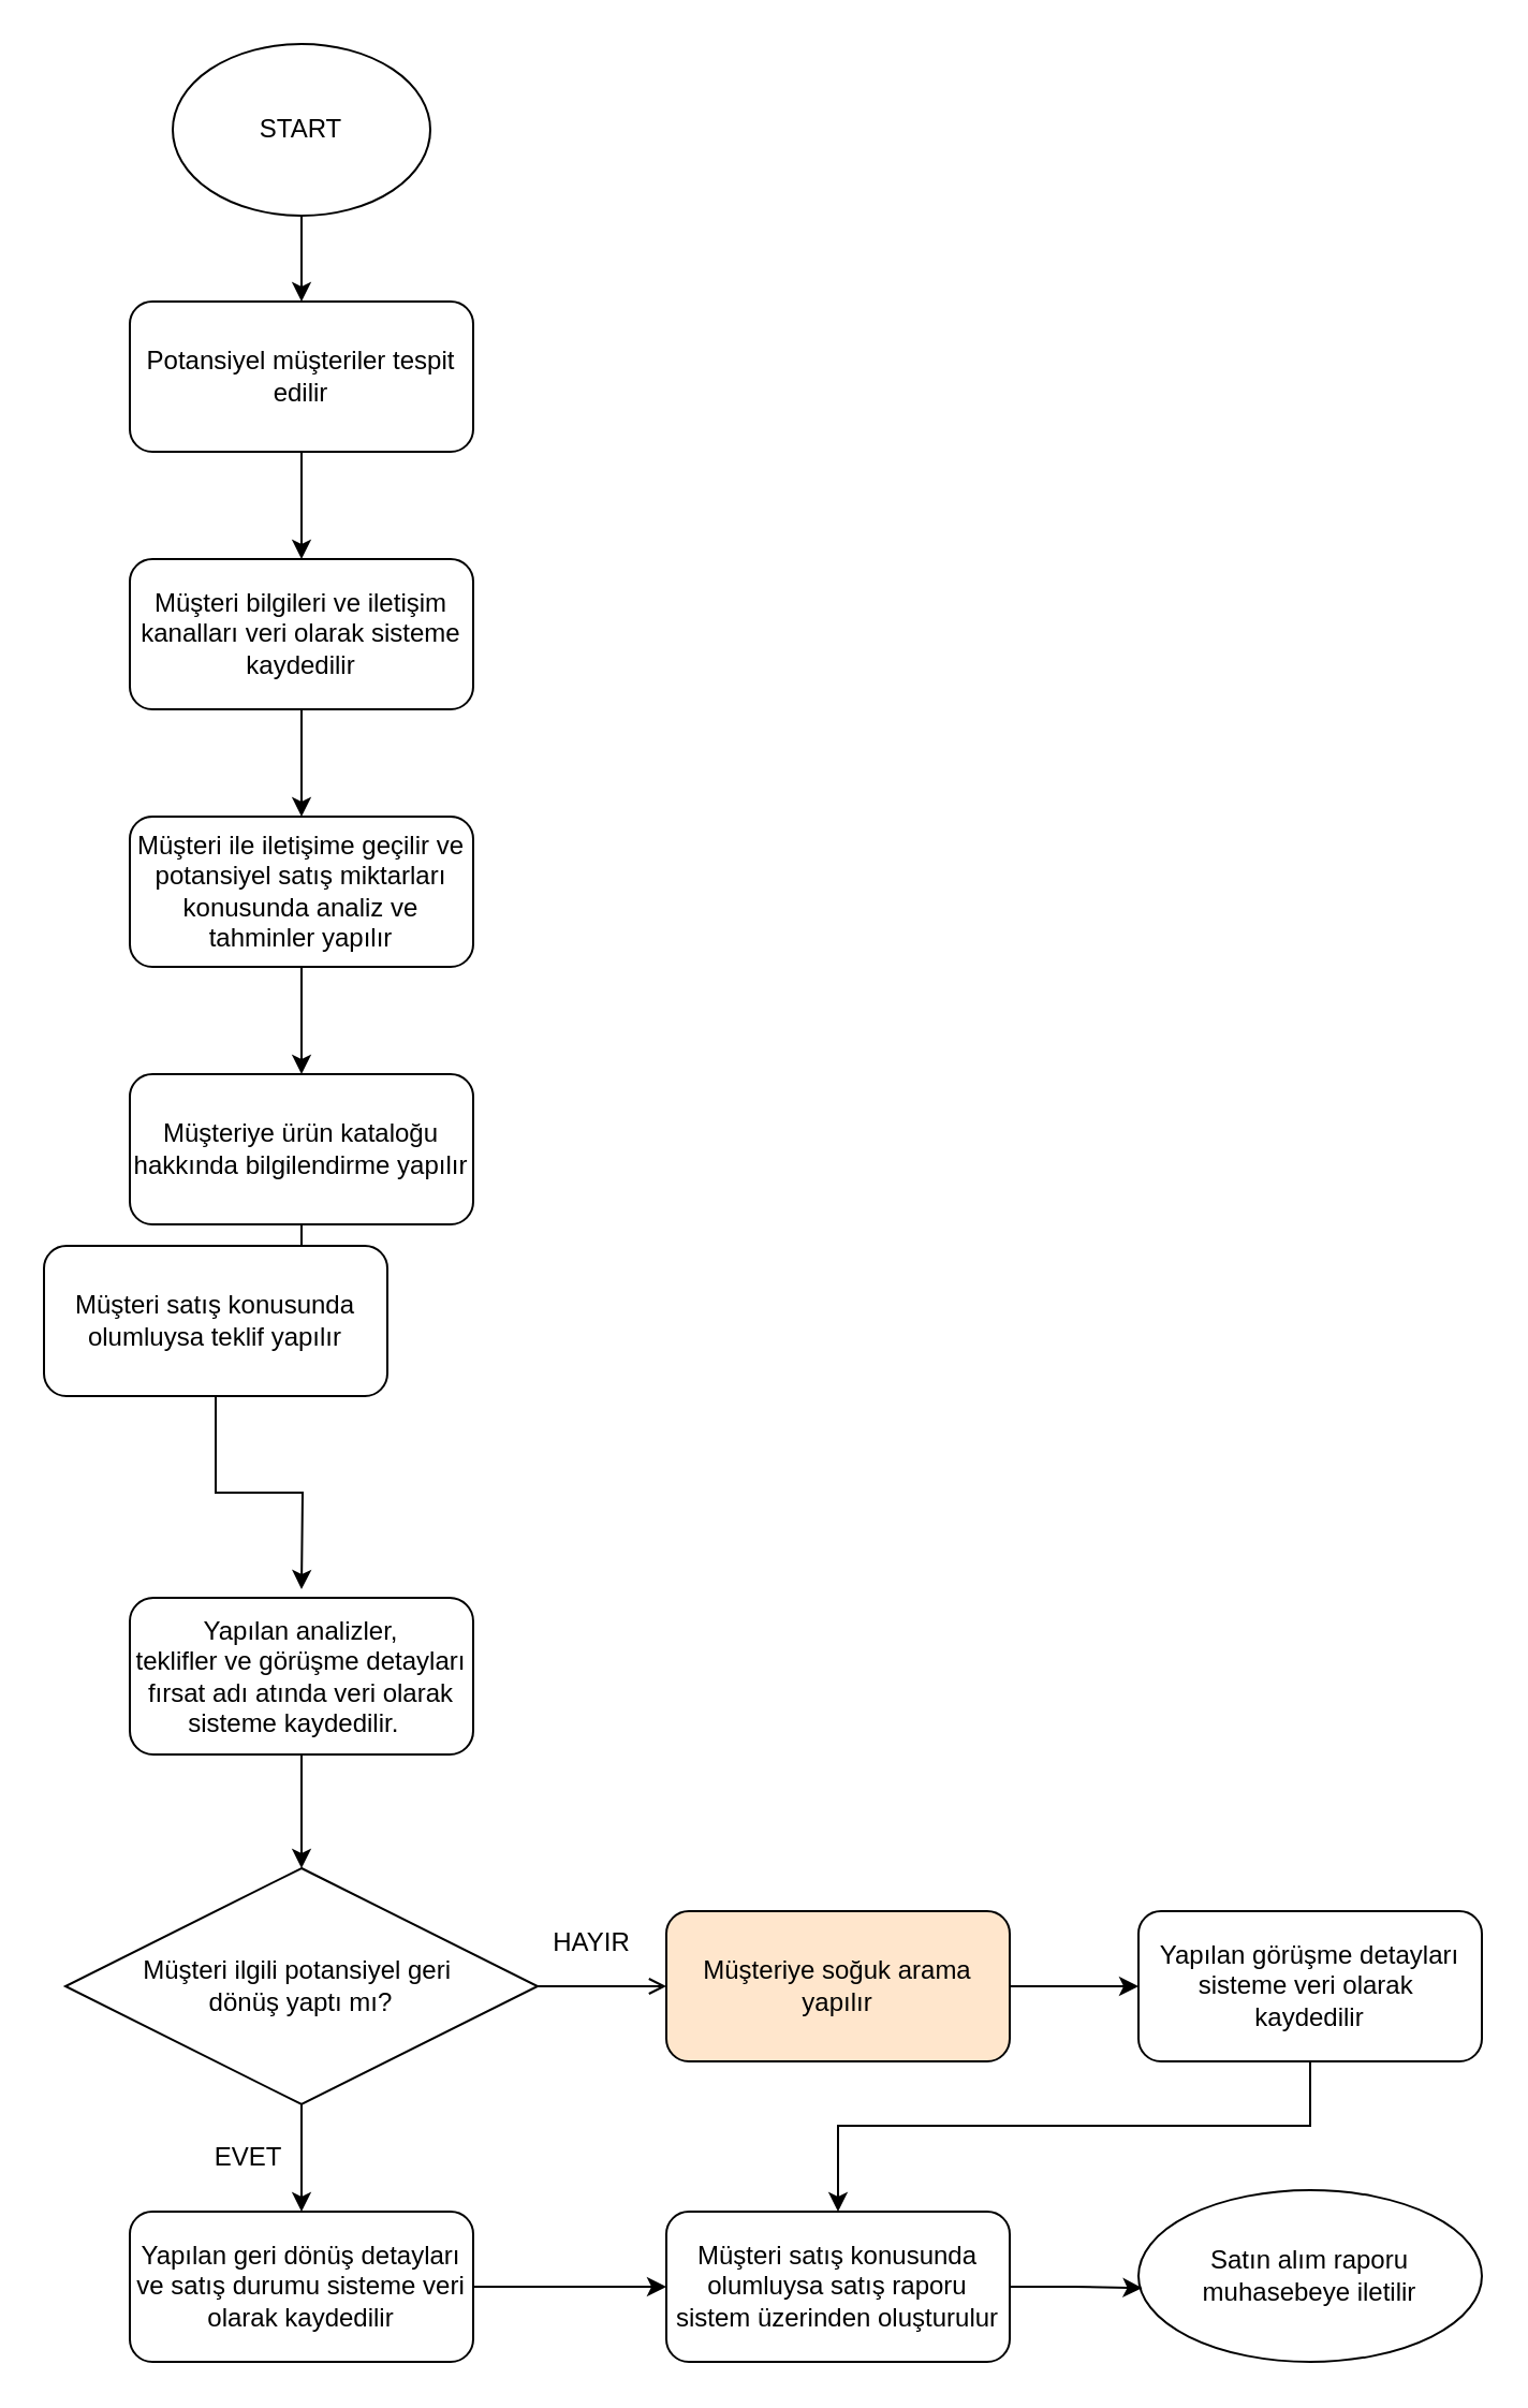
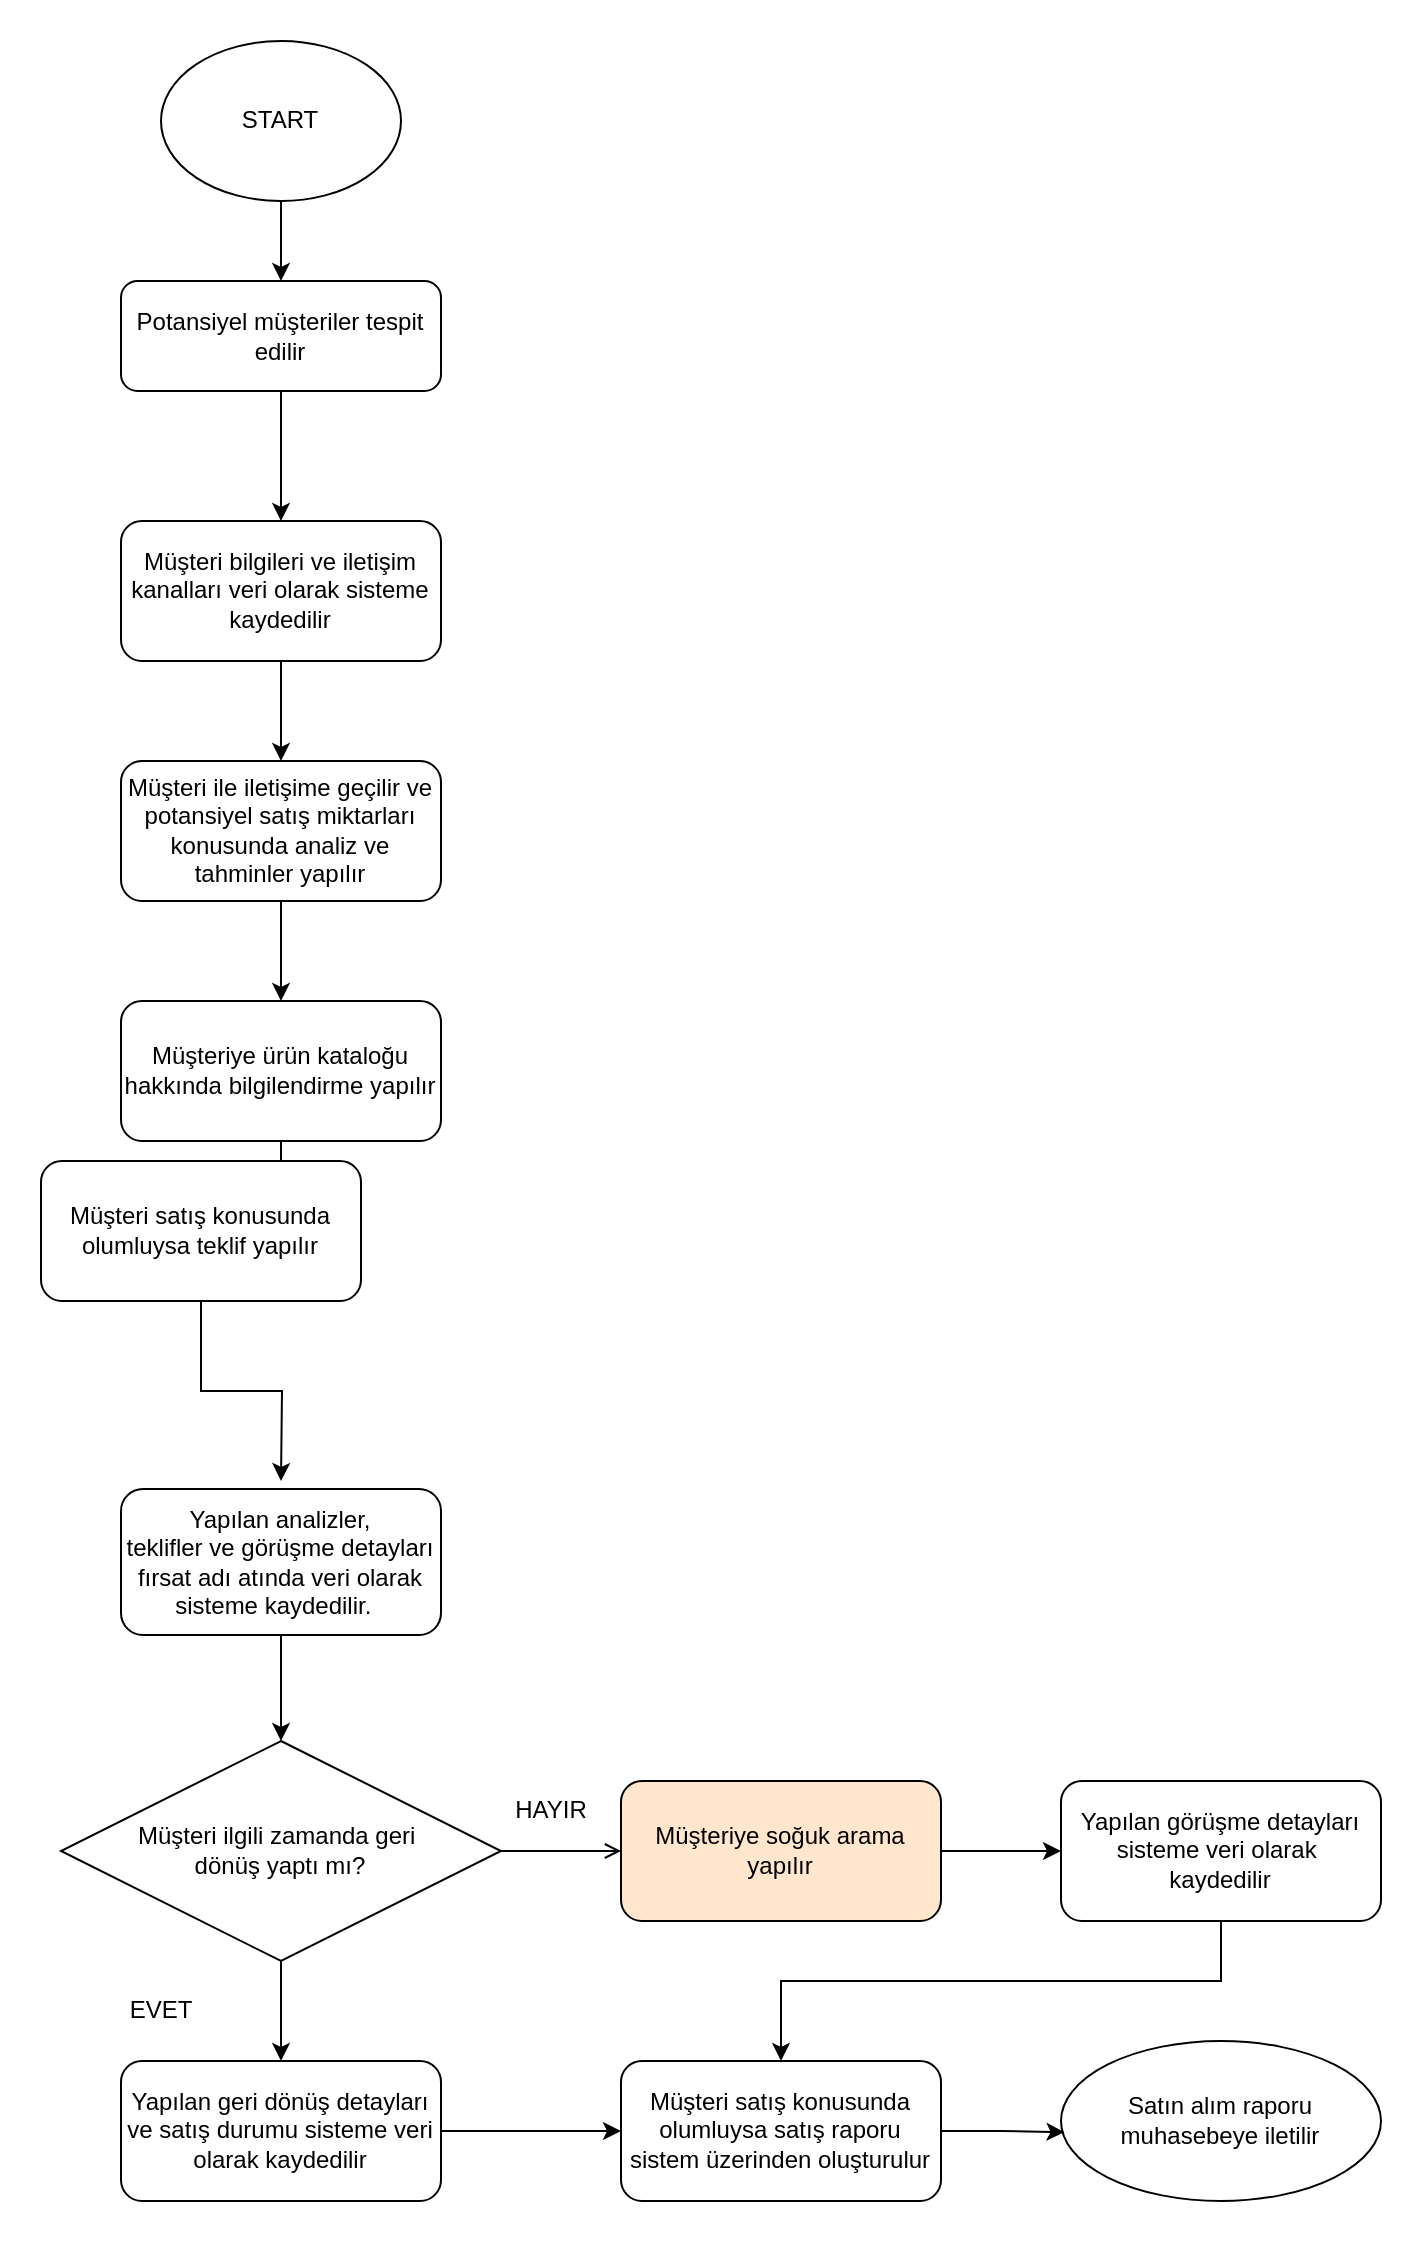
  <mxCell id="0" />
  <mxCell id="1" parent="0" />
  <mxCell id="2" style="edgeStyle=orthogonalEdgeStyle;rounded=0;orthogonalLoop=1;jettySize=auto;html=1;entryX=0.5;entryY=0;entryDx=0;entryDy=0;editable=1;movable=1;resizable=1;rotatable=1;deletable=1;locked=0;connectable=1;strokeColor=default;" edge="1" parent="1" source="3" target="7"><mxGeometry relative="1" as="geometry" /></mxCell>
- <mxCell id="3" value="Potansiyel müşteriler tespit edilir" style="rounded=1;whiteSpace=wrap;html=1;fontSize=12;glass=0;strokeWidth=1;shadow=0;editable=1;movable=1;resizable=1;rotatable=1;deletable=1;locked=0;connectable=1;strokeColor=default;" parent="1" vertex="1"><mxGeometry x="60" y="140" width="160" height="70" as="geometry" /></mxCell>
+ <mxCell id="3" value="Potansiyel müşteriler tespit edilir" style="rounded=1;whiteSpace=wrap;html=1;fontSize=12;glass=0;strokeWidth=1;shadow=0;editable=1;movable=1;resizable=1;rotatable=1;deletable=1;locked=0;connectable=1;strokeColor=default;" parent="1" vertex="1"><mxGeometry x="60" y="140" width="160" height="55" as="geometry" /></mxCell>
  <mxCell id="4" style="edgeStyle=orthogonalEdgeStyle;rounded=0;orthogonalLoop=1;jettySize=auto;html=1;entryX=0.5;entryY=0;entryDx=0;entryDy=0;editable=1;movable=1;resizable=1;rotatable=1;deletable=1;locked=0;connectable=1;strokeColor=default;" edge="1" parent="1" source="5" target="3"><mxGeometry relative="1" as="geometry" /></mxCell>
  <mxCell id="5" value="START" style="ellipse;whiteSpace=wrap;html=1;editable=1;movable=1;resizable=1;rotatable=1;deletable=1;locked=0;connectable=1;strokeColor=default;" vertex="1" parent="1"><mxGeometry x="80" y="20" width="120" height="80" as="geometry" /></mxCell>
  <mxCell id="6" style="edgeStyle=orthogonalEdgeStyle;rounded=0;orthogonalLoop=1;jettySize=auto;html=1;entryX=0.5;entryY=0;entryDx=0;entryDy=0;editable=1;movable=1;resizable=1;rotatable=1;deletable=1;locked=0;connectable=1;strokeColor=default;" edge="1" parent="1" source="7" target="9"><mxGeometry relative="1" as="geometry" /></mxCell>
  <mxCell id="7" value="Müşteri bilgileri ve iletişim kanalları veri olarak sisteme kaydedilir" style="rounded=1;whiteSpace=wrap;html=1;fontSize=12;glass=0;strokeWidth=1;shadow=0;editable=1;movable=1;resizable=1;rotatable=1;deletable=1;locked=0;connectable=1;strokeColor=default;" vertex="1" parent="1"><mxGeometry x="60" y="260" width="160" height="70" as="geometry" /></mxCell>
  <mxCell id="8" style="edgeStyle=orthogonalEdgeStyle;rounded=0;orthogonalLoop=1;jettySize=auto;html=1;entryX=0.5;entryY=0;entryDx=0;entryDy=0;editable=1;movable=1;resizable=1;rotatable=1;deletable=1;locked=0;connectable=1;strokeColor=default;" edge="1" parent="1" source="9" target="11"><mxGeometry relative="1" as="geometry" /></mxCell>
  <mxCell id="9" value="Müşteri ile iletişime geçilir ve potansiyel satış miktarları konusunda analiz ve tahminler yapılır" style="rounded=1;whiteSpace=wrap;html=1;fontSize=12;glass=0;strokeWidth=1;shadow=0;editable=1;movable=1;resizable=1;rotatable=1;deletable=1;locked=0;connectable=1;strokeColor=default;" vertex="1" parent="1"><mxGeometry x="60" y="380" width="160" height="70" as="geometry" /></mxCell>
  <mxCell id="10" style="edgeStyle=orthogonalEdgeStyle;rounded=0;orthogonalLoop=1;jettySize=auto;html=1;entryX=0.5;entryY=0;entryDx=0;entryDy=0;" edge="1" parent="1" source="11" target="20"><mxGeometry relative="1" as="geometry" /></mxCell>
  <mxCell id="11" value="Müşteriye ürün kataloğu hakkında bilgilendirme yapılır" style="rounded=1;whiteSpace=wrap;html=1;fontSize=12;glass=0;strokeWidth=1;shadow=0;editable=1;movable=1;resizable=1;rotatable=1;deletable=1;locked=0;connectable=1;strokeColor=default;" vertex="1" parent="1"><mxGeometry x="60" y="500" width="160" height="70" as="geometry" /></mxCell>
  <mxCell id="12" style="edgeStyle=orthogonalEdgeStyle;rounded=0;orthogonalLoop=1;jettySize=auto;html=1;entryX=0.5;entryY=0;entryDx=0;entryDy=0;" edge="1" parent="1" source="13" target="16"><mxGeometry relative="1" as="geometry" /></mxCell>
  <mxCell id="13" value="Yapılan analizler,&lt;br&gt;teklifler ve görüşme detayları fırsat adı atında veri olarak sisteme kaydedilir.&amp;nbsp;&amp;nbsp;" style="rounded=1;whiteSpace=wrap;html=1;fontSize=12;glass=0;strokeWidth=1;shadow=0;editable=1;movable=1;resizable=1;rotatable=1;deletable=1;locked=0;connectable=1;strokeColor=default;" vertex="1" parent="1"><mxGeometry x="60" y="744" width="160" height="73" as="geometry" /></mxCell>
  <mxCell id="14" style="edgeStyle=orthogonalEdgeStyle;rounded=0;orthogonalLoop=1;jettySize=auto;html=1;entryX=0.5;entryY=0;entryDx=0;entryDy=0;" edge="1" parent="1" source="16" target="18"><mxGeometry relative="1" as="geometry" /></mxCell>
  <mxCell id="15" style="edgeStyle=orthogonalEdgeStyle;rounded=0;orthogonalLoop=1;jettySize=auto;html=1;entryX=0;entryY=0.5;entryDx=0;entryDy=0;endArrow=open;" edge="1" parent="1" source="16" target="24"><mxGeometry relative="1" as="geometry" /></mxCell>
- <mxCell id="16" value="&lt;div&gt;&lt;br&gt;&lt;/div&gt;Müşteri ilgili potansiyel geri&amp;nbsp;&lt;div&gt;dönüş yaptı mı?&lt;br&gt;&lt;br&gt;&lt;/div&gt;" style="rhombus;whiteSpace=wrap;html=1;editable=1;movable=1;resizable=1;rotatable=1;deletable=1;locked=0;connectable=1;strokeColor=default;" vertex="1" parent="1"><mxGeometry x="30" y="870" width="220" height="110" as="geometry" /></mxCell>
+ <mxCell id="16" value="&lt;div&gt;&lt;br&gt;&lt;/div&gt;Müşteri ilgili zamanda geri&amp;nbsp;&lt;div&gt;dönüş yaptı mı?&lt;br&gt;&lt;br&gt;&lt;/div&gt;" style="rhombus;whiteSpace=wrap;html=1;editable=1;movable=1;resizable=1;rotatable=1;deletable=1;locked=0;connectable=1;strokeColor=default;" vertex="1" parent="1"><mxGeometry x="30" y="870" width="220" height="110" as="geometry" /></mxCell>
  <mxCell id="17" style="edgeStyle=orthogonalEdgeStyle;rounded=0;orthogonalLoop=1;jettySize=auto;html=1;entryX=0;entryY=0.5;entryDx=0;entryDy=0;" edge="1" parent="1" source="18" target="22"><mxGeometry relative="1" as="geometry" /></mxCell>
  <mxCell id="18" value="Yapılan geri dönüş detayları ve satış durumu sisteme veri olarak kaydedilir" style="rounded=1;whiteSpace=wrap;html=1;fontSize=12;glass=0;strokeWidth=1;shadow=0;editable=1;movable=1;resizable=1;rotatable=1;deletable=1;locked=0;connectable=1;strokeColor=default;" vertex="1" parent="1"><mxGeometry x="60" y="1030" width="160" height="70" as="geometry" /></mxCell>
  <mxCell id="19" style="edgeStyle=orthogonalEdgeStyle;rounded=0;orthogonalLoop=1;jettySize=auto;html=1;" edge="1" parent="1" source="20"><mxGeometry relative="1" as="geometry"><mxPoint x="140" y="740" as="targetPoint" /></mxGeometry></mxCell>
  <mxCell id="20" value="Müşteri satış konusunda olumluysa teklif yapılır" style="rounded=1;whiteSpace=wrap;html=1;fontSize=12;glass=0;strokeWidth=1;shadow=0;editable=1;movable=1;resizable=1;rotatable=1;deletable=1;locked=0;connectable=1;strokeColor=default;" vertex="1" parent="1"><mxGeometry x="20" y="580" width="160" height="70" as="geometry" /></mxCell>
- <mxCell id="21" value="EVET" style="text;html=1;align=center;verticalAlign=middle;resizable=0;points=[];autosize=1;strokeColor=none;fillColor=none;" vertex="1" parent="1"><mxGeometry x="90" y="990" width="50" height="30" as="geometry" /></mxCell>
+ <mxCell id="21" value="EVET" style="text;html=1;align=center;verticalAlign=middle;resizable=0;points=[];autosize=1;strokeColor=none;fillColor=none;" vertex="1" parent="1"><mxGeometry x="55" y="990" width="50" height="30" as="geometry" /></mxCell>
  <mxCell id="22" value="Müşteri satış konusunda olumluysa satış raporu sistem üzerinden oluşturulur" style="rounded=1;whiteSpace=wrap;html=1;fontSize=12;glass=0;strokeWidth=1;shadow=0;editable=1;movable=1;resizable=1;rotatable=1;deletable=1;locked=0;connectable=1;strokeColor=default;" vertex="1" parent="1"><mxGeometry x="310" y="1030" width="160" height="70" as="geometry" /></mxCell>
  <mxCell id="23" style="edgeStyle=orthogonalEdgeStyle;rounded=0;orthogonalLoop=1;jettySize=auto;html=1;entryX=0;entryY=0.5;entryDx=0;entryDy=0;" edge="1" parent="1" source="24" target="26"><mxGeometry relative="1" as="geometry" /></mxCell>
  <mxCell id="24" value="Müşteriye soğuk arama yapılır" style="rounded=1;whiteSpace=wrap;html=1;fontSize=12;glass=0;strokeWidth=1;shadow=0;editable=1;movable=1;resizable=1;rotatable=1;deletable=1;locked=0;connectable=1;strokeColor=default;fillColor=#ffe6cc;" vertex="1" parent="1"><mxGeometry x="310" y="890" width="160" height="70" as="geometry" /></mxCell>
  <mxCell id="25" style="edgeStyle=orthogonalEdgeStyle;rounded=0;orthogonalLoop=1;jettySize=auto;html=1;entryX=0.5;entryY=0;entryDx=0;entryDy=0;" edge="1" parent="1" source="26" target="22"><mxGeometry relative="1" as="geometry"><Array as="points"><mxPoint x="610" y="990" /><mxPoint x="390" y="990" /></Array></mxGeometry></mxCell>
  <mxCell id="26" value="Yapılan görüşme detayları sisteme veri olarak&amp;nbsp;&lt;div&gt;kaydedilir&lt;/div&gt;" style="rounded=1;whiteSpace=wrap;html=1;fontSize=12;glass=0;strokeWidth=1;shadow=0;editable=1;movable=1;resizable=1;rotatable=1;deletable=1;locked=0;connectable=1;strokeColor=default;" vertex="1" parent="1"><mxGeometry x="530" y="890" width="160" height="70" as="geometry" /></mxCell>
  <mxCell id="27" value="HAYIR" style="text;html=1;align=center;verticalAlign=middle;resizable=0;points=[];autosize=1;strokeColor=none;fillColor=none;" vertex="1" parent="1"><mxGeometry x="245" y="890" width="60" height="30" as="geometry" /></mxCell>
  <mxCell id="28" value="Satın alım raporu muhasebeye iletilir" style="ellipse;whiteSpace=wrap;html=1;editable=1;movable=1;resizable=1;rotatable=1;deletable=1;locked=0;connectable=1;strokeColor=default;" vertex="1" parent="1"><mxGeometry x="530" y="1020" width="160" height="80" as="geometry" /></mxCell>
  <mxCell id="29" style="edgeStyle=orthogonalEdgeStyle;rounded=0;orthogonalLoop=1;jettySize=auto;html=1;entryX=0.011;entryY=0.57;entryDx=0;entryDy=0;entryPerimeter=0;" edge="1" parent="1" source="22" target="28"><mxGeometry relative="1" as="geometry" /></mxCell>
